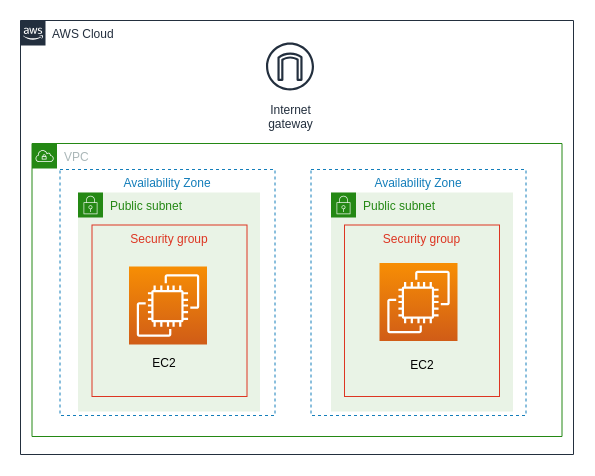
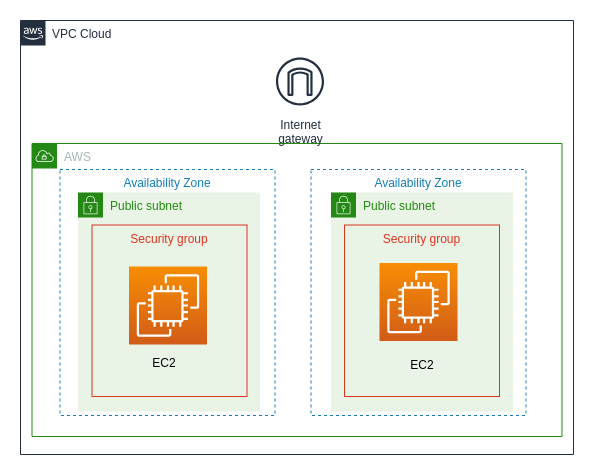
  <mxCell id="0" />
  <mxCell id="1" parent="0" />
- <mxCell id="2" value="AWS Cloud" style="points=[[0,0],[0.25,0],[0.5,0],[0.75,0],[1,0],[1,0.25],[1,0.5],[1,0.75],[1,1],[0.75,1],[0.5,1],[0.25,1],[0,1],[0,0.75],[0,0.5],[0,0.25]];outlineConnect=0;gradientColor=none;html=1;whiteSpace=wrap;fontSize=12;fontStyle=0;container=1;pointerEvents=0;collapsible=0;recursiveResize=0;shape=mxgraph.aws4.group;grIcon=mxgraph.aws4.group_aws_cloud_alt;strokeColor=#232F3E;fillColor=none;verticalAlign=top;align=left;spacingLeft=30;fontColor=#232F3E;dashed=0;" vertex="1" parent="1"><mxGeometry x="20" y="20" width="553" height="434" as="geometry" /></mxCell>
- <mxCell id="3" value="VPC" style="points=[[0,0],[0.25,0],[0.5,0],[0.75,0],[1,0],[1,0.25],[1,0.5],[1,0.75],[1,1],[0.75,1],[0.5,1],[0.25,1],[0,1],[0,0.75],[0,0.5],[0,0.25]];outlineConnect=0;gradientColor=none;html=1;whiteSpace=wrap;fontSize=12;fontStyle=0;container=1;pointerEvents=0;collapsible=0;recursiveResize=0;shape=mxgraph.aws4.group;grIcon=mxgraph.aws4.group_vpc;strokeColor=#248814;fillColor=none;verticalAlign=top;align=left;spacingLeft=30;fontColor=#AAB7B8;dashed=0;" vertex="1" parent="2"><mxGeometry x="11.5" y="123" width="530" height="293" as="geometry" /></mxCell>
+ <mxCell id="2" value="VPC Cloud" style="points=[[0,0],[0.25,0],[0.5,0],[0.75,0],[1,0],[1,0.25],[1,0.5],[1,0.75],[1,1],[0.75,1],[0.5,1],[0.25,1],[0,1],[0,0.75],[0,0.5],[0,0.25]];outlineConnect=0;gradientColor=none;html=1;whiteSpace=wrap;fontSize=12;fontStyle=0;container=1;pointerEvents=0;collapsible=0;recursiveResize=0;shape=mxgraph.aws4.group;grIcon=mxgraph.aws4.group_aws_cloud_alt;strokeColor=#232F3E;fillColor=none;verticalAlign=top;align=left;spacingLeft=30;fontColor=#232F3E;dashed=0;" vertex="1" parent="1"><mxGeometry x="20" y="20" width="553" height="434" as="geometry" /></mxCell>
+ <mxCell id="3" value="AWS" style="points=[[0,0],[0.25,0],[0.5,0],[0.75,0],[1,0],[1,0.25],[1,0.5],[1,0.75],[1,1],[0.75,1],[0.5,1],[0.25,1],[0,1],[0,0.75],[0,0.5],[0,0.25]];outlineConnect=0;gradientColor=none;html=1;whiteSpace=wrap;fontSize=12;fontStyle=0;container=1;pointerEvents=0;collapsible=0;recursiveResize=0;shape=mxgraph.aws4.group;grIcon=mxgraph.aws4.group_vpc;strokeColor=#248814;fillColor=none;verticalAlign=top;align=left;spacingLeft=30;fontColor=#AAB7B8;dashed=0;" vertex="1" parent="2"><mxGeometry x="11.5" y="123" width="530" height="293" as="geometry" /></mxCell>
  <mxCell id="4" value="Availability Zone" style="fillColor=none;strokeColor=#147EBA;dashed=1;verticalAlign=top;fontStyle=0;fontColor=#147EBA;" vertex="1" parent="3"><mxGeometry x="28" y="26" width="215" height="246" as="geometry" /></mxCell>
  <mxCell id="5" value="Availability Zone" style="fillColor=none;strokeColor=#147EBA;dashed=1;verticalAlign=top;fontStyle=0;fontColor=#147EBA;" vertex="1" parent="3"><mxGeometry x="279" y="26" width="215" height="246" as="geometry" /></mxCell>
  <mxCell id="6" value="Public subnet" style="points=[[0,0],[0.25,0],[0.5,0],[0.75,0],[1,0],[1,0.25],[1,0.5],[1,0.75],[1,1],[0.75,1],[0.5,1],[0.25,1],[0,1],[0,0.75],[0,0.5],[0,0.25]];outlineConnect=0;gradientColor=none;html=1;whiteSpace=wrap;fontSize=12;fontStyle=0;container=1;pointerEvents=0;collapsible=0;recursiveResize=0;shape=mxgraph.aws4.group;grIcon=mxgraph.aws4.group_security_group;grStroke=0;strokeColor=#248814;fillColor=#E9F3E6;verticalAlign=top;align=left;spacingLeft=30;fontColor=#248814;dashed=0;" vertex="1" parent="3"><mxGeometry x="46" y="49" width="182" height="219" as="geometry" /></mxCell>
  <mxCell id="7" value="Public subnet" style="points=[[0,0],[0.25,0],[0.5,0],[0.75,0],[1,0],[1,0.25],[1,0.5],[1,0.75],[1,1],[0.75,1],[0.5,1],[0.25,1],[0,1],[0,0.75],[0,0.5],[0,0.25]];outlineConnect=0;gradientColor=none;html=1;whiteSpace=wrap;fontSize=12;fontStyle=0;container=1;pointerEvents=0;collapsible=0;recursiveResize=0;shape=mxgraph.aws4.group;grIcon=mxgraph.aws4.group_security_group;grStroke=0;strokeColor=#248814;fillColor=#E9F3E6;verticalAlign=top;align=left;spacingLeft=30;fontColor=#248814;dashed=0;" vertex="1" parent="3"><mxGeometry x="299" y="49" width="182" height="219" as="geometry" /></mxCell>
  <mxCell id="8" value="Security group" style="fillColor=none;strokeColor=#DD3522;verticalAlign=top;fontStyle=0;fontColor=#DD3522;" vertex="1" parent="3"><mxGeometry x="60" y="81.5" width="155" height="171.5" as="geometry" /></mxCell>
  <mxCell id="9" value="Security group" style="fillColor=none;strokeColor=#DD3522;verticalAlign=top;fontStyle=0;fontColor=#DD3522;" vertex="1" parent="3"><mxGeometry x="312.5" y="81.5" width="155" height="171.5" as="geometry" /></mxCell>
  <mxCell id="10" value="" style="sketch=0;points=[[0,0,0],[0.25,0,0],[0.5,0,0],[0.75,0,0],[1,0,0],[0,1,0],[0.25,1,0],[0.5,1,0],[0.75,1,0],[1,1,0],[0,0.25,0],[0,0.5,0],[0,0.75,0],[1,0.25,0],[1,0.5,0],[1,0.75,0]];outlineConnect=0;fontColor=#232F3E;gradientColor=#F78E04;gradientDirection=north;fillColor=#D05C17;strokeColor=#ffffff;dashed=0;verticalLabelPosition=bottom;verticalAlign=top;align=center;html=1;fontSize=12;fontStyle=0;aspect=fixed;shape=mxgraph.aws4.resourceIcon;resIcon=mxgraph.aws4.ec2;" vertex="1" parent="3"><mxGeometry x="97" y="123" width="78" height="78" as="geometry" /></mxCell>
  <mxCell id="11" value="" style="sketch=0;points=[[0,0,0],[0.25,0,0],[0.5,0,0],[0.75,0,0],[1,0,0],[0,1,0],[0.25,1,0],[0.5,1,0],[0.75,1,0],[1,1,0],[0,0.25,0],[0,0.5,0],[0,0.75,0],[1,0.25,0],[1,0.5,0],[1,0.75,0]];outlineConnect=0;fontColor=#232F3E;gradientColor=#F78E04;gradientDirection=north;fillColor=#D05C17;strokeColor=#ffffff;dashed=0;verticalLabelPosition=bottom;verticalAlign=top;align=center;html=1;fontSize=12;fontStyle=0;aspect=fixed;shape=mxgraph.aws4.resourceIcon;resIcon=mxgraph.aws4.ec2;" vertex="1" parent="3"><mxGeometry x="347.5" y="119.5" width="78" height="78" as="geometry" /></mxCell>
  <mxCell id="12" value="EC2" style="text;html=1;strokeColor=none;fillColor=none;align=center;verticalAlign=middle;whiteSpace=wrap;rounded=0;" vertex="1" parent="3"><mxGeometry x="102" y="205" width="60" height="30" as="geometry" /></mxCell>
  <mxCell id="13" value="EC2" style="text;html=1;strokeColor=none;fillColor=none;align=center;verticalAlign=middle;whiteSpace=wrap;rounded=0;" vertex="1" parent="3"><mxGeometry x="360" y="207" width="60" height="30" as="geometry" /></mxCell>
- <mxCell id="14" value="Internet&#10;gateway" style="sketch=0;outlineConnect=0;fontColor=#232F3E;gradientColor=none;strokeColor=#232F3E;fillColor=#ffffff;dashed=0;verticalLabelPosition=bottom;verticalAlign=top;align=center;html=1;fontSize=12;fontStyle=0;aspect=fixed;shape=mxgraph.aws4.resourceIcon;resIcon=mxgraph.aws4.internet_gateway;" vertex="1" parent="2"><mxGeometry x="239.5" y="16" width="60" height="60" as="geometry" /></mxCell>
+ <mxCell id="14" value="Internet&#10;gateway" style="sketch=0;outlineConnect=0;fontColor=#232F3E;gradientColor=none;strokeColor=#232F3E;fillColor=#ffffff;dashed=0;verticalLabelPosition=bottom;verticalAlign=top;align=center;html=1;fontSize=12;fontStyle=0;aspect=fixed;shape=mxgraph.aws4.resourceIcon;resIcon=mxgraph.aws4.internet_gateway;" vertex="1" parent="2"><mxGeometry x="249.5" y="31" width="60" height="60" as="geometry" /></mxCell>
